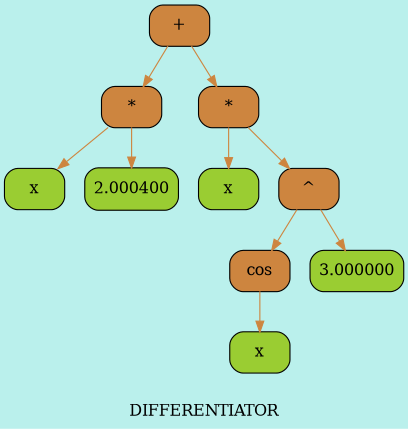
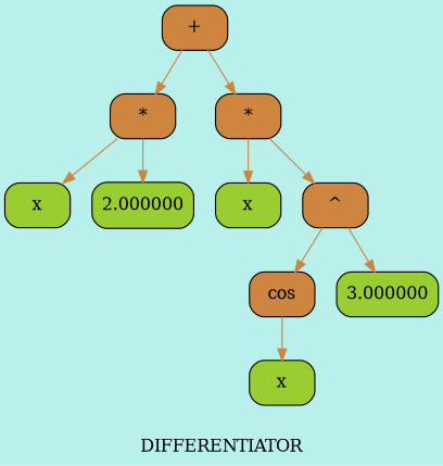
  digraph {
    bgcolor="#BAF0EC"
    label=< DIFFERENTIATOR >
    node [fillcolor=Peru shape=Mrecord style=filled]
    edge [color=Peru style=filled]
    n1 [label="+"]
    n2 [label="*"]
    n3 [label="*"]
    n4 [fillcolor=YellowGreen label=x]
-   n5 [fillcolor=YellowGreen label=2.000400]
+   n5 [fillcolor=YellowGreen label=2.000000]
    n6 [fillcolor=YellowGreen label=x]
    n7 [label="^"]
    n8 [label=cos]
    n9 [fillcolor=YellowGreen label=3.000000]
    n10 [fillcolor=YellowGreen label=x]
    n1 -> n2
    n1 -> n3
    n2 -> n4
    n2 -> n5
    n3 -> n6
    n3 -> n7
    n7 -> n8
    n7 -> n9
    n8 -> n10
  }
